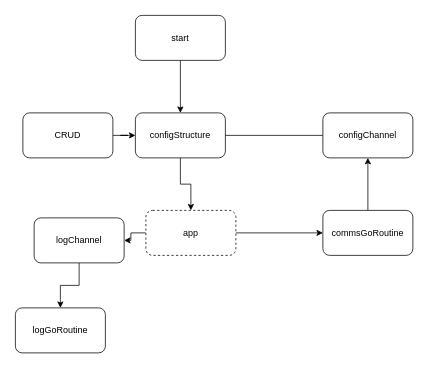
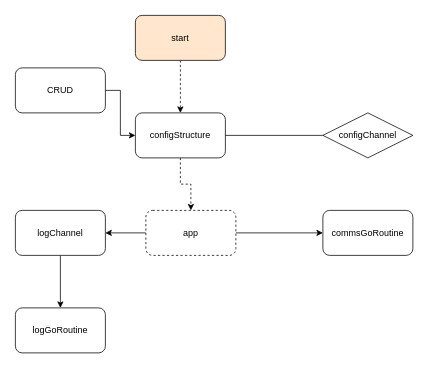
  <mxCell id="0" />
  <mxCell id="1" parent="0" />
- <mxCell id="2" style="edgeStyle=orthogonalEdgeStyle;rounded=0;orthogonalLoop=1;jettySize=auto;html=1;" edge="1" parent="1" source="3" target="5"><mxGeometry relative="1" as="geometry" /></mxCell>
- <mxCell id="3" value="start" style="rounded=1;whiteSpace=wrap;html=1;" vertex="1" parent="1"><mxGeometry x="180" y="20" width="120" height="60" as="geometry" /></mxCell>
- <mxCell id="4" style="edgeStyle=orthogonalEdgeStyle;rounded=0;orthogonalLoop=1;jettySize=auto;html=1;" edge="1" parent="1" source="5" target="13"><mxGeometry relative="1" as="geometry" /></mxCell>
+ <mxCell id="2" style="edgeStyle=orthogonalEdgeStyle;rounded=0;orthogonalLoop=1;jettySize=auto;html=1;dashed=1;" edge="1" parent="1" source="3" target="5"><mxGeometry relative="1" as="geometry" /></mxCell>
+ <mxCell id="3" value="start" style="rounded=1;whiteSpace=wrap;html=1;fillColor=#ffe6cc;" vertex="1" parent="1"><mxGeometry x="180" y="20" width="120" height="60" as="geometry" /></mxCell>
+ <mxCell id="4" style="edgeStyle=orthogonalEdgeStyle;rounded=0;orthogonalLoop=1;jettySize=auto;html=1;dashed=1;" edge="1" parent="1" source="5" target="13"><mxGeometry relative="1" as="geometry" /></mxCell>
  <mxCell id="5" value="configStructure" style="rounded=1;whiteSpace=wrap;html=1;" vertex="1" parent="1"><mxGeometry x="180" y="150" width="120" height="60" as="geometry" /></mxCell>
  <mxCell id="6" style="edgeStyle=orthogonalEdgeStyle;rounded=0;orthogonalLoop=1;jettySize=auto;html=1;endArrow=none;" edge="1" parent="1" source="7" target="5"><mxGeometry relative="1" as="geometry" /></mxCell>
- <mxCell id="7" value="configChannel" style="rounded=1;whiteSpace=wrap;html=1;" vertex="1" parent="1"><mxGeometry x="430" y="150" width="120" height="60" as="geometry" /></mxCell>
+ <mxCell id="7" value="configChannel" style="rhombus;whiteSpace=wrap;html=1;" vertex="1" parent="1"><mxGeometry x="430" y="150" width="120" height="60" as="geometry" /></mxCell>
  <mxCell id="8" value="logGoRoutine" style="rounded=1;whiteSpace=wrap;html=1;" vertex="1" parent="1"><mxGeometry x="20" y="410" width="120" height="60" as="geometry" /></mxCell>
- <mxCell id="9" style="edgeStyle=orthogonalEdgeStyle;rounded=0;orthogonalLoop=1;jettySize=auto;html=1;" edge="1" parent="1" source="10" target="7"><mxGeometry relative="1" as="geometry" /></mxCell>
  <mxCell id="10" value="commsGoRoutine" style="rounded=1;whiteSpace=wrap;html=1;" vertex="1" parent="1"><mxGeometry x="430" y="280" width="120" height="60" as="geometry" /></mxCell>
  <mxCell id="11" style="edgeStyle=orthogonalEdgeStyle;rounded=0;orthogonalLoop=1;jettySize=auto;html=1;entryX=0;entryY=0.5;entryDx=0;entryDy=0;" edge="1" parent="1" source="13" target="10"><mxGeometry relative="1" as="geometry" /></mxCell>
  <mxCell id="12" style="edgeStyle=orthogonalEdgeStyle;rounded=0;orthogonalLoop=1;jettySize=auto;html=1;" edge="1" parent="1" source="13" target="17"><mxGeometry relative="1" as="geometry" /></mxCell>
  <mxCell id="13" value="app" style="rounded=1;whiteSpace=wrap;html=1;dashed=1;" vertex="1" parent="1"><mxGeometry x="194" y="280" width="120" height="60" as="geometry" /></mxCell>
  <mxCell id="14" style="edgeStyle=orthogonalEdgeStyle;rounded=0;orthogonalLoop=1;jettySize=auto;html=1;" edge="1" parent="1" source="15" target="5"><mxGeometry relative="1" as="geometry" /></mxCell>
- <mxCell id="15" value="CRUD" style="rounded=1;whiteSpace=wrap;html=1;" vertex="1" parent="1"><mxGeometry x="30" y="150" width="120" height="60" as="geometry" /></mxCell>
+ <mxCell id="15" value="CRUD" style="rounded=1;whiteSpace=wrap;html=1;" vertex="1" parent="1"><mxGeometry x="20" y="90" width="120" height="60" as="geometry" /></mxCell>
  <mxCell id="16" style="edgeStyle=orthogonalEdgeStyle;rounded=0;orthogonalLoop=1;jettySize=auto;html=1;" edge="1" parent="1" source="17" target="8"><mxGeometry relative="1" as="geometry" /></mxCell>
- <mxCell id="17" value="logChannel" style="rounded=1;whiteSpace=wrap;html=1;" vertex="1" parent="1"><mxGeometry x="45" y="290" width="120" height="60" as="geometry" /></mxCell>
+ <mxCell id="17" value="logChannel" style="rounded=1;whiteSpace=wrap;html=1;" vertex="1" parent="1"><mxGeometry x="20" y="280" width="120" height="60" as="geometry" /></mxCell>
